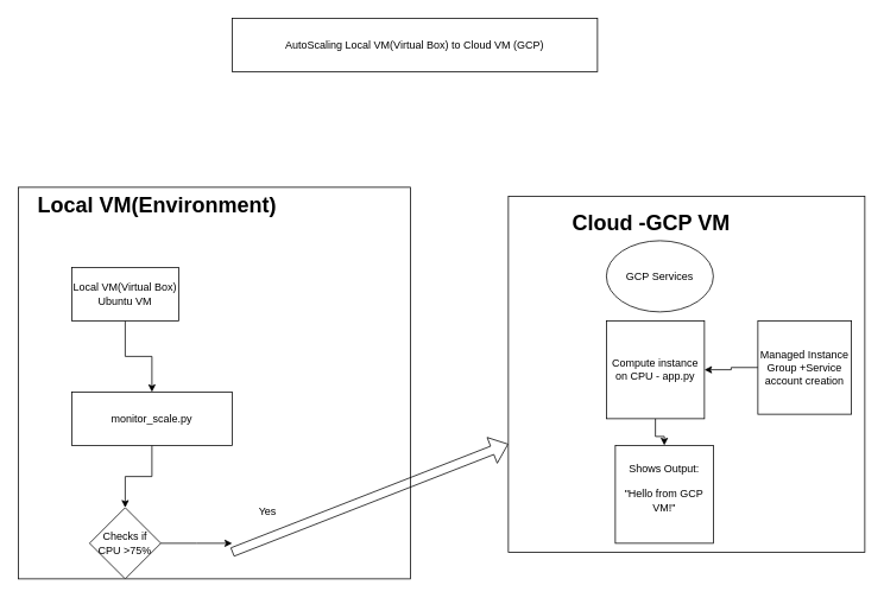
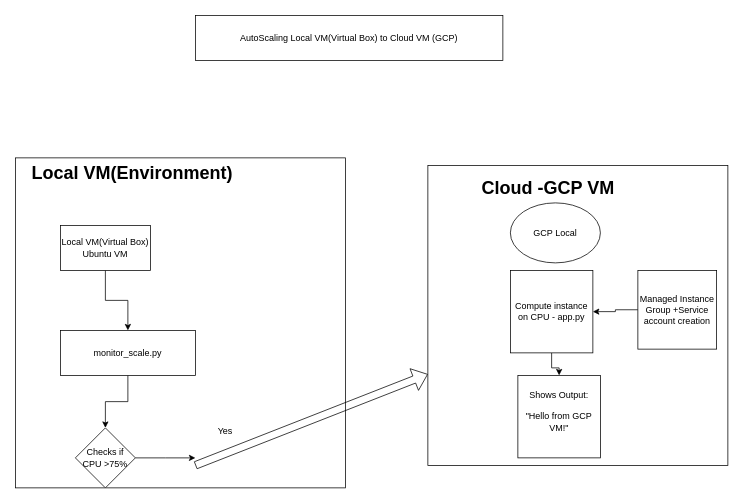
  <mxCell id="0" />
  <mxCell id="1" parent="0" />
  <mxCell id="2" value="AutoScaling Local VM(Virtual Box) to Cloud VM (GCP)" style="rounded=0;whiteSpace=wrap;html=1;" vertex="1" parent="1"><mxGeometry x="260" y="20" width="410" height="60" as="geometry" /></mxCell>
  <mxCell id="3" value="" style="whiteSpace=wrap;html=1;aspect=fixed;" vertex="1" parent="1"><mxGeometry x="20" y="210" width="440" height="440" as="geometry" /></mxCell>
  <mxCell id="4" value="&lt;h1 style=&quot;margin-top: 0px;&quot;&gt;Local VM(Environment)&lt;/h1&gt;" style="text;html=1;whiteSpace=wrap;overflow=hidden;rounded=0;" vertex="1" parent="1"><mxGeometry x="40" y="210" width="280" height="120" as="geometry" /></mxCell>
  <mxCell id="5" value="" style="edgeStyle=orthogonalEdgeStyle;rounded=0;orthogonalLoop=1;jettySize=auto;html=1;" edge="1" parent="1" source="6" target="8"><mxGeometry relative="1" as="geometry" /></mxCell>
  <mxCell id="6" value="Local VM(Virtual Box) Ubuntu VM" style="rounded=0;whiteSpace=wrap;html=1;" vertex="1" parent="1"><mxGeometry x="80" y="300" width="120" height="60" as="geometry" /></mxCell>
  <mxCell id="7" value="" style="edgeStyle=orthogonalEdgeStyle;rounded=0;orthogonalLoop=1;jettySize=auto;html=1;" edge="1" parent="1" source="8" target="10"><mxGeometry relative="1" as="geometry" /></mxCell>
  <mxCell id="8" value="monitor_scale.py" style="rounded=0;whiteSpace=wrap;html=1;" vertex="1" parent="1"><mxGeometry x="80" y="440" width="180" height="60" as="geometry" /></mxCell>
  <mxCell id="9" value="" style="edgeStyle=orthogonalEdgeStyle;rounded=0;orthogonalLoop=1;jettySize=auto;html=1;" edge="1" parent="1" source="10"><mxGeometry relative="1" as="geometry"><mxPoint x="260" y="610" as="targetPoint" /></mxGeometry></mxCell>
  <mxCell id="10" value="Checks if CPU &amp;gt;75%" style="rhombus;whiteSpace=wrap;html=1;rounded=0;" vertex="1" parent="1"><mxGeometry x="100" y="570" width="80" height="80" as="geometry" /></mxCell>
  <mxCell id="11" value="" style="shape=flexArrow;endArrow=classic;html=1;rounded=0;" edge="1" parent="1" target="12"><mxGeometry width="50" height="50" relative="1" as="geometry"><mxPoint x="260" y="620" as="sourcePoint" /><mxPoint x="310" y="570" as="targetPoint" /></mxGeometry></mxCell>
  <mxCell id="12" value="" style="whiteSpace=wrap;html=1;aspect=fixed;" vertex="1" parent="1"><mxGeometry x="570" y="220" width="400" height="400" as="geometry" /></mxCell>
  <mxCell id="13" value="Yes" style="text;html=1;align=center;verticalAlign=middle;whiteSpace=wrap;rounded=0;" vertex="1" parent="1"><mxGeometry x="270" y="560" width="60" height="30" as="geometry" /></mxCell>
  <mxCell id="14" value="&lt;h1 style=&quot;margin-top: 0px;&quot;&gt;Cloud -GCP VM&lt;/h1&gt;" style="text;html=1;whiteSpace=wrap;overflow=hidden;rounded=0;" vertex="1" parent="1"><mxGeometry x="640" y="230" width="180" height="120" as="geometry" /></mxCell>
- <mxCell id="15" value="GCP Services" style="ellipse;whiteSpace=wrap;html=1;" vertex="1" parent="1"><mxGeometry x="680" y="270" width="120" height="80" as="geometry" /></mxCell>
+ <mxCell id="15" value="GCP Local" style="ellipse;whiteSpace=wrap;html=1;" vertex="1" parent="1"><mxGeometry x="680" y="270" width="120" height="80" as="geometry" /></mxCell>
  <mxCell id="16" value="" style="edgeStyle=orthogonalEdgeStyle;rounded=0;orthogonalLoop=1;jettySize=auto;html=1;" edge="1" parent="1" source="17" target="18"><mxGeometry relative="1" as="geometry" /></mxCell>
  <mxCell id="17" value="Compute instance on CPU - app.py" style="whiteSpace=wrap;html=1;aspect=fixed;" vertex="1" parent="1"><mxGeometry x="680" y="360" width="110" height="110" as="geometry" /></mxCell>
  <mxCell id="18" value="Shows Output:&lt;div&gt;&lt;br&gt;&lt;/div&gt;&lt;div&gt;&quot;Hello from GCP VM!&quot;&lt;br&gt;&lt;div&gt;&lt;br&gt;&lt;/div&gt;&lt;/div&gt;" style="whiteSpace=wrap;html=1;aspect=fixed;" vertex="1" parent="1"><mxGeometry x="690" y="500" width="110" height="110" as="geometry" /></mxCell>
  <mxCell id="19" value="" style="edgeStyle=orthogonalEdgeStyle;rounded=0;orthogonalLoop=1;jettySize=auto;html=1;" edge="1" parent="1" source="20" target="17"><mxGeometry relative="1" as="geometry" /></mxCell>
  <mxCell id="20" value="Managed Instance Group +Service account creation" style="whiteSpace=wrap;html=1;aspect=fixed;" vertex="1" parent="1"><mxGeometry x="850" y="360" width="105" height="105" as="geometry" /></mxCell>
